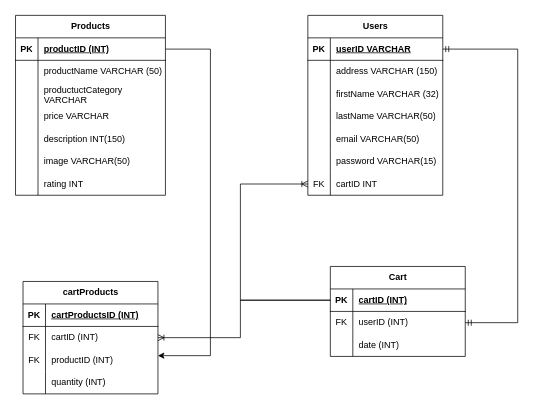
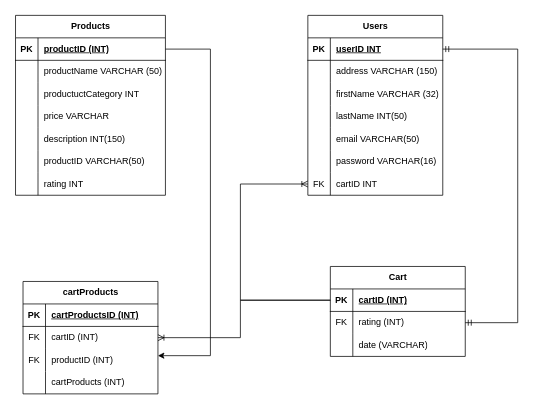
  <mxCell id="0" />
  <mxCell id="1" parent="0" />
  <mxCell id="2" value="Products" style="shape=table;startSize=30;container=1;collapsible=1;childLayout=tableLayout;fixedRows=1;rowLines=0;fontStyle=1;align=center;resizeLast=1;html=1;" parent="1" vertex="1"><mxGeometry x="20" y="20" width="200" height="240" as="geometry" /></mxCell>
  <mxCell id="3" value="" style="shape=tableRow;horizontal=0;startSize=0;swimlaneHead=0;swimlaneBody=0;fillColor=none;collapsible=0;dropTarget=0;points=[[0,0.5],[1,0.5]];portConstraint=eastwest;top=0;left=0;right=0;bottom=1;" parent="2" vertex="1"><mxGeometry y="30" width="200" height="30" as="geometry" /></mxCell>
  <mxCell id="4" value="PK" style="shape=partialRectangle;connectable=0;fillColor=none;top=0;left=0;bottom=0;right=0;fontStyle=1;overflow=hidden;whiteSpace=wrap;html=1;" parent="3" vertex="1"><mxGeometry width="30" height="30" as="geometry"><mxRectangle width="30" height="30" as="alternateBounds" /></mxGeometry></mxCell>
  <mxCell id="5" value="productID (INT)" style="shape=partialRectangle;connectable=0;fillColor=none;top=0;left=0;bottom=0;right=0;align=left;spacingLeft=6;fontStyle=5;overflow=hidden;whiteSpace=wrap;html=1;" parent="3" vertex="1"><mxGeometry x="30" width="170" height="30" as="geometry"><mxRectangle width="170" height="30" as="alternateBounds" /></mxGeometry></mxCell>
  <mxCell id="6" value="" style="shape=tableRow;horizontal=0;startSize=0;swimlaneHead=0;swimlaneBody=0;fillColor=none;collapsible=0;dropTarget=0;points=[[0,0.5],[1,0.5]];portConstraint=eastwest;top=0;left=0;right=0;bottom=0;" parent="2" vertex="1"><mxGeometry y="60" width="200" height="30" as="geometry" /></mxCell>
  <mxCell id="7" value="" style="shape=partialRectangle;connectable=0;fillColor=none;top=0;left=0;bottom=0;right=0;editable=1;overflow=hidden;whiteSpace=wrap;html=1;" parent="6" vertex="1"><mxGeometry width="30" height="30" as="geometry"><mxRectangle width="30" height="30" as="alternateBounds" /></mxGeometry></mxCell>
  <mxCell id="8" value="productName VARCHAR (50)" style="shape=partialRectangle;connectable=0;fillColor=none;top=0;left=0;bottom=0;right=0;align=left;spacingLeft=6;overflow=hidden;whiteSpace=wrap;html=1;" parent="6" vertex="1"><mxGeometry x="30" width="170" height="30" as="geometry"><mxRectangle width="170" height="30" as="alternateBounds" /></mxGeometry></mxCell>
  <mxCell id="9" value="" style="shape=tableRow;horizontal=0;startSize=0;swimlaneHead=0;swimlaneBody=0;fillColor=none;collapsible=0;dropTarget=0;points=[[0,0.5],[1,0.5]];portConstraint=eastwest;top=0;left=0;right=0;bottom=0;" parent="2" vertex="1"><mxGeometry y="90" width="200" height="30" as="geometry" /></mxCell>
  <mxCell id="10" value="" style="shape=partialRectangle;connectable=0;fillColor=none;top=0;left=0;bottom=0;right=0;editable=1;overflow=hidden;whiteSpace=wrap;html=1;" parent="9" vertex="1"><mxGeometry width="30" height="30" as="geometry"><mxRectangle width="30" height="30" as="alternateBounds" /></mxGeometry></mxCell>
- <mxCell id="11" value="productuctCategory VARCHAR" style="shape=partialRectangle;connectable=0;fillColor=none;top=0;left=0;bottom=0;right=0;align=left;spacingLeft=6;overflow=hidden;whiteSpace=wrap;html=1;" parent="9" vertex="1"><mxGeometry x="30" width="170" height="30" as="geometry"><mxRectangle width="170" height="30" as="alternateBounds" /></mxGeometry></mxCell>
+ <mxCell id="11" value="productuctCategory INT" style="shape=partialRectangle;connectable=0;fillColor=none;top=0;left=0;bottom=0;right=0;align=left;spacingLeft=6;overflow=hidden;whiteSpace=wrap;html=1;" parent="9" vertex="1"><mxGeometry x="30" width="170" height="30" as="geometry"><mxRectangle width="170" height="30" as="alternateBounds" /></mxGeometry></mxCell>
  <mxCell id="12" style="shape=tableRow;horizontal=0;startSize=0;swimlaneHead=0;swimlaneBody=0;fillColor=none;collapsible=0;dropTarget=0;points=[[0,0.5],[1,0.5]];portConstraint=eastwest;top=0;left=0;right=0;bottom=0;" parent="2" vertex="1"><mxGeometry y="120" width="200" height="30" as="geometry" /></mxCell>
  <mxCell id="13" style="shape=partialRectangle;connectable=0;fillColor=none;top=0;left=0;bottom=0;right=0;editable=1;overflow=hidden;whiteSpace=wrap;html=1;" parent="12" vertex="1"><mxGeometry width="30" height="30" as="geometry"><mxRectangle width="30" height="30" as="alternateBounds" /></mxGeometry></mxCell>
  <mxCell id="14" value="price VARCHAR" style="shape=partialRectangle;connectable=0;fillColor=none;top=0;left=0;bottom=0;right=0;align=left;spacingLeft=6;overflow=hidden;whiteSpace=wrap;html=1;" parent="12" vertex="1"><mxGeometry x="30" width="170" height="30" as="geometry"><mxRectangle width="170" height="30" as="alternateBounds" /></mxGeometry></mxCell>
  <mxCell id="15" style="shape=tableRow;horizontal=0;startSize=0;swimlaneHead=0;swimlaneBody=0;fillColor=none;collapsible=0;dropTarget=0;points=[[0,0.5],[1,0.5]];portConstraint=eastwest;top=0;left=0;right=0;bottom=0;" parent="2" vertex="1"><mxGeometry y="150" width="200" height="30" as="geometry" /></mxCell>
  <mxCell id="16" style="shape=partialRectangle;connectable=0;fillColor=none;top=0;left=0;bottom=0;right=0;editable=1;overflow=hidden;whiteSpace=wrap;html=1;" parent="15" vertex="1"><mxGeometry width="30" height="30" as="geometry"><mxRectangle width="30" height="30" as="alternateBounds" /></mxGeometry></mxCell>
  <mxCell id="17" value="description INT(150)" style="shape=partialRectangle;connectable=0;fillColor=none;top=0;left=0;bottom=0;right=0;align=left;spacingLeft=6;overflow=hidden;whiteSpace=wrap;html=1;" parent="15" vertex="1"><mxGeometry x="30" width="170" height="30" as="geometry"><mxRectangle width="170" height="30" as="alternateBounds" /></mxGeometry></mxCell>
  <mxCell id="18" style="shape=tableRow;horizontal=0;startSize=0;swimlaneHead=0;swimlaneBody=0;fillColor=none;collapsible=0;dropTarget=0;points=[[0,0.5],[1,0.5]];portConstraint=eastwest;top=0;left=0;right=0;bottom=0;" parent="2" vertex="1"><mxGeometry y="180" width="200" height="30" as="geometry" /></mxCell>
  <mxCell id="19" style="shape=partialRectangle;connectable=0;fillColor=none;top=0;left=0;bottom=0;right=0;editable=1;overflow=hidden;whiteSpace=wrap;html=1;" parent="18" vertex="1"><mxGeometry width="30" height="30" as="geometry"><mxRectangle width="30" height="30" as="alternateBounds" /></mxGeometry></mxCell>
- <mxCell id="20" value="image VARCHAR(50)" style="shape=partialRectangle;connectable=0;fillColor=none;top=0;left=0;bottom=0;right=0;align=left;spacingLeft=6;overflow=hidden;whiteSpace=wrap;html=1;" parent="18" vertex="1"><mxGeometry x="30" width="170" height="30" as="geometry"><mxRectangle width="170" height="30" as="alternateBounds" /></mxGeometry></mxCell>
+ <mxCell id="20" value="productID VARCHAR(50)" style="shape=partialRectangle;connectable=0;fillColor=none;top=0;left=0;bottom=0;right=0;align=left;spacingLeft=6;overflow=hidden;whiteSpace=wrap;html=1;" parent="18" vertex="1"><mxGeometry x="30" width="170" height="30" as="geometry"><mxRectangle width="170" height="30" as="alternateBounds" /></mxGeometry></mxCell>
  <mxCell id="21" style="shape=tableRow;horizontal=0;startSize=0;swimlaneHead=0;swimlaneBody=0;fillColor=none;collapsible=0;dropTarget=0;points=[[0,0.5],[1,0.5]];portConstraint=eastwest;top=0;left=0;right=0;bottom=0;" parent="2" vertex="1"><mxGeometry y="210" width="200" height="30" as="geometry" /></mxCell>
  <mxCell id="22" style="shape=partialRectangle;connectable=0;fillColor=none;top=0;left=0;bottom=0;right=0;editable=1;overflow=hidden;whiteSpace=wrap;html=1;" parent="21" vertex="1"><mxGeometry width="30" height="30" as="geometry"><mxRectangle width="30" height="30" as="alternateBounds" /></mxGeometry></mxCell>
  <mxCell id="23" value="rating INT" style="shape=partialRectangle;connectable=0;fillColor=none;top=0;left=0;bottom=0;right=0;align=left;spacingLeft=6;overflow=hidden;whiteSpace=wrap;html=1;" parent="21" vertex="1"><mxGeometry x="30" width="170" height="30" as="geometry"><mxRectangle width="170" height="30" as="alternateBounds" /></mxGeometry></mxCell>
  <mxCell id="24" value="Users" style="shape=table;startSize=30;container=1;collapsible=1;childLayout=tableLayout;fixedRows=1;rowLines=0;fontStyle=1;align=center;resizeLast=1;html=1;" parent="1" vertex="1"><mxGeometry x="410" y="20" width="180" height="240" as="geometry" /></mxCell>
  <mxCell id="25" value="" style="shape=tableRow;horizontal=0;startSize=0;swimlaneHead=0;swimlaneBody=0;fillColor=none;collapsible=0;dropTarget=0;points=[[0,0.5],[1,0.5]];portConstraint=eastwest;top=0;left=0;right=0;bottom=1;" parent="24" vertex="1"><mxGeometry y="30" width="180" height="30" as="geometry" /></mxCell>
  <mxCell id="26" value="PK" style="shape=partialRectangle;connectable=0;fillColor=none;top=0;left=0;bottom=0;right=0;fontStyle=1;overflow=hidden;whiteSpace=wrap;html=1;" parent="25" vertex="1"><mxGeometry width="30" height="30" as="geometry"><mxRectangle width="30" height="30" as="alternateBounds" /></mxGeometry></mxCell>
- <mxCell id="27" value="userID VARCHAR" style="shape=partialRectangle;connectable=0;fillColor=none;top=0;left=0;bottom=0;right=0;align=left;spacingLeft=6;fontStyle=5;overflow=hidden;whiteSpace=wrap;html=1;" parent="25" vertex="1"><mxGeometry x="30" width="150" height="30" as="geometry"><mxRectangle width="150" height="30" as="alternateBounds" /></mxGeometry></mxCell>
+ <mxCell id="27" value="userID INT" style="shape=partialRectangle;connectable=0;fillColor=none;top=0;left=0;bottom=0;right=0;align=left;spacingLeft=6;fontStyle=5;overflow=hidden;whiteSpace=wrap;html=1;" parent="25" vertex="1"><mxGeometry x="30" width="150" height="30" as="geometry"><mxRectangle width="150" height="30" as="alternateBounds" /></mxGeometry></mxCell>
  <mxCell id="28" value="" style="shape=tableRow;horizontal=0;startSize=0;swimlaneHead=0;swimlaneBody=0;fillColor=none;collapsible=0;dropTarget=0;points=[[0,0.5],[1,0.5]];portConstraint=eastwest;top=0;left=0;right=0;bottom=0;" parent="24" vertex="1"><mxGeometry y="60" width="180" height="30" as="geometry" /></mxCell>
  <mxCell id="29" value="" style="shape=partialRectangle;connectable=0;fillColor=none;top=0;left=0;bottom=0;right=0;editable=1;overflow=hidden;whiteSpace=wrap;html=1;" parent="28" vertex="1"><mxGeometry width="30" height="30" as="geometry"><mxRectangle width="30" height="30" as="alternateBounds" /></mxGeometry></mxCell>
  <mxCell id="30" value="address VARCHAR (150)" style="shape=partialRectangle;connectable=0;fillColor=none;top=0;left=0;bottom=0;right=0;align=left;spacingLeft=6;overflow=hidden;whiteSpace=wrap;html=1;" parent="28" vertex="1"><mxGeometry x="30" width="150" height="30" as="geometry"><mxRectangle width="150" height="30" as="alternateBounds" /></mxGeometry></mxCell>
  <mxCell id="31" value="" style="shape=tableRow;horizontal=0;startSize=0;swimlaneHead=0;swimlaneBody=0;fillColor=none;collapsible=0;dropTarget=0;points=[[0,0.5],[1,0.5]];portConstraint=eastwest;top=0;left=0;right=0;bottom=0;" parent="24" vertex="1"><mxGeometry y="90" width="180" height="30" as="geometry" /></mxCell>
  <mxCell id="32" value="" style="shape=partialRectangle;connectable=0;fillColor=none;top=0;left=0;bottom=0;right=0;editable=1;overflow=hidden;whiteSpace=wrap;html=1;" parent="31" vertex="1"><mxGeometry width="30" height="30" as="geometry"><mxRectangle width="30" height="30" as="alternateBounds" /></mxGeometry></mxCell>
  <mxCell id="33" value="firstName VARCHAR (32)" style="shape=partialRectangle;connectable=0;fillColor=none;top=0;left=0;bottom=0;right=0;align=left;spacingLeft=6;overflow=hidden;whiteSpace=wrap;html=1;" parent="31" vertex="1"><mxGeometry x="30" width="150" height="30" as="geometry"><mxRectangle width="150" height="30" as="alternateBounds" /></mxGeometry></mxCell>
  <mxCell id="34" value="" style="shape=tableRow;horizontal=0;startSize=0;swimlaneHead=0;swimlaneBody=0;fillColor=none;collapsible=0;dropTarget=0;points=[[0,0.5],[1,0.5]];portConstraint=eastwest;top=0;left=0;right=0;bottom=0;" parent="24" vertex="1"><mxGeometry y="120" width="180" height="30" as="geometry" /></mxCell>
  <mxCell id="35" value="" style="shape=partialRectangle;connectable=0;fillColor=none;top=0;left=0;bottom=0;right=0;editable=1;overflow=hidden;whiteSpace=wrap;html=1;" parent="34" vertex="1"><mxGeometry width="30" height="30" as="geometry"><mxRectangle width="30" height="30" as="alternateBounds" /></mxGeometry></mxCell>
- <mxCell id="36" value="lastName VARCHAR(50)" style="shape=partialRectangle;connectable=0;fillColor=none;top=0;left=0;bottom=0;right=0;align=left;spacingLeft=6;overflow=hidden;whiteSpace=wrap;html=1;" parent="34" vertex="1"><mxGeometry x="30" width="150" height="30" as="geometry"><mxRectangle width="150" height="30" as="alternateBounds" /></mxGeometry></mxCell>
+ <mxCell id="36" value="lastName INT(50)" style="shape=partialRectangle;connectable=0;fillColor=none;top=0;left=0;bottom=0;right=0;align=left;spacingLeft=6;overflow=hidden;whiteSpace=wrap;html=1;" parent="34" vertex="1"><mxGeometry x="30" width="150" height="30" as="geometry"><mxRectangle width="150" height="30" as="alternateBounds" /></mxGeometry></mxCell>
  <mxCell id="37" style="shape=tableRow;horizontal=0;startSize=0;swimlaneHead=0;swimlaneBody=0;fillColor=none;collapsible=0;dropTarget=0;points=[[0,0.5],[1,0.5]];portConstraint=eastwest;top=0;left=0;right=0;bottom=0;" parent="24" vertex="1"><mxGeometry y="150" width="180" height="30" as="geometry" /></mxCell>
  <mxCell id="38" style="shape=partialRectangle;connectable=0;fillColor=none;top=0;left=0;bottom=0;right=0;editable=1;overflow=hidden;whiteSpace=wrap;html=1;" parent="37" vertex="1"><mxGeometry width="30" height="30" as="geometry"><mxRectangle width="30" height="30" as="alternateBounds" /></mxGeometry></mxCell>
  <mxCell id="39" value="email VARCHAR(50)" style="shape=partialRectangle;connectable=0;fillColor=none;top=0;left=0;bottom=0;right=0;align=left;spacingLeft=6;overflow=hidden;whiteSpace=wrap;html=1;" parent="37" vertex="1"><mxGeometry x="30" width="150" height="30" as="geometry"><mxRectangle width="150" height="30" as="alternateBounds" /></mxGeometry></mxCell>
  <mxCell id="40" style="shape=tableRow;horizontal=0;startSize=0;swimlaneHead=0;swimlaneBody=0;fillColor=none;collapsible=0;dropTarget=0;points=[[0,0.5],[1,0.5]];portConstraint=eastwest;top=0;left=0;right=0;bottom=0;" parent="24" vertex="1"><mxGeometry y="180" width="180" height="30" as="geometry" /></mxCell>
  <mxCell id="41" style="shape=partialRectangle;connectable=0;fillColor=none;top=0;left=0;bottom=0;right=0;editable=1;overflow=hidden;whiteSpace=wrap;html=1;" parent="40" vertex="1"><mxGeometry width="30" height="30" as="geometry"><mxRectangle width="30" height="30" as="alternateBounds" /></mxGeometry></mxCell>
- <mxCell id="42" value="password VARCHAR(15)" style="shape=partialRectangle;connectable=0;fillColor=none;top=0;left=0;bottom=0;right=0;align=left;spacingLeft=6;overflow=hidden;whiteSpace=wrap;html=1;" parent="40" vertex="1"><mxGeometry x="30" width="150" height="30" as="geometry"><mxRectangle width="150" height="30" as="alternateBounds" /></mxGeometry></mxCell>
+ <mxCell id="42" value="password VARCHAR(16)" style="shape=partialRectangle;connectable=0;fillColor=none;top=0;left=0;bottom=0;right=0;align=left;spacingLeft=6;overflow=hidden;whiteSpace=wrap;html=1;" parent="40" vertex="1"><mxGeometry x="30" width="150" height="30" as="geometry"><mxRectangle width="150" height="30" as="alternateBounds" /></mxGeometry></mxCell>
  <mxCell id="43" style="shape=tableRow;horizontal=0;startSize=0;swimlaneHead=0;swimlaneBody=0;fillColor=none;collapsible=0;dropTarget=0;points=[[0,0.5],[1,0.5]];portConstraint=eastwest;top=0;left=0;right=0;bottom=0;" parent="24" vertex="1"><mxGeometry y="210" width="180" height="30" as="geometry" /></mxCell>
  <mxCell id="44" value="FK" style="shape=partialRectangle;connectable=0;fillColor=none;top=0;left=0;bottom=0;right=0;editable=1;overflow=hidden;whiteSpace=wrap;html=1;" parent="43" vertex="1"><mxGeometry width="30" height="30" as="geometry"><mxRectangle width="30" height="30" as="alternateBounds" /></mxGeometry></mxCell>
  <mxCell id="45" value="cartID INT" style="shape=partialRectangle;connectable=0;fillColor=none;top=0;left=0;bottom=0;right=0;align=left;spacingLeft=6;overflow=hidden;whiteSpace=wrap;html=1;" parent="43" vertex="1"><mxGeometry x="30" width="150" height="30" as="geometry"><mxRectangle width="150" height="30" as="alternateBounds" /></mxGeometry></mxCell>
  <mxCell id="46" value="Cart" style="shape=table;startSize=30;container=1;collapsible=1;childLayout=tableLayout;fixedRows=1;rowLines=0;fontStyle=1;align=center;resizeLast=1;html=1;" parent="1" vertex="1"><mxGeometry x="440" y="355" width="180" height="120" as="geometry" /></mxCell>
  <mxCell id="47" value="" style="shape=tableRow;horizontal=0;startSize=0;swimlaneHead=0;swimlaneBody=0;fillColor=none;collapsible=0;dropTarget=0;points=[[0,0.5],[1,0.5]];portConstraint=eastwest;top=0;left=0;right=0;bottom=1;" parent="46" vertex="1"><mxGeometry y="30" width="180" height="30" as="geometry" /></mxCell>
  <mxCell id="48" value="PK" style="shape=partialRectangle;connectable=0;fillColor=none;top=0;left=0;bottom=0;right=0;fontStyle=1;overflow=hidden;whiteSpace=wrap;html=1;" parent="47" vertex="1"><mxGeometry width="30" height="30" as="geometry"><mxRectangle width="30" height="30" as="alternateBounds" /></mxGeometry></mxCell>
  <mxCell id="49" value="cartID (INT)" style="shape=partialRectangle;connectable=0;fillColor=none;top=0;left=0;bottom=0;right=0;align=left;spacingLeft=6;fontStyle=5;overflow=hidden;whiteSpace=wrap;html=1;" parent="47" vertex="1"><mxGeometry x="30" width="150" height="30" as="geometry"><mxRectangle width="150" height="30" as="alternateBounds" /></mxGeometry></mxCell>
  <mxCell id="50" value="" style="shape=tableRow;horizontal=0;startSize=0;swimlaneHead=0;swimlaneBody=0;fillColor=none;collapsible=0;dropTarget=0;points=[[0,0.5],[1,0.5]];portConstraint=eastwest;top=0;left=0;right=0;bottom=0;" parent="46" vertex="1"><mxGeometry y="60" width="180" height="30" as="geometry" /></mxCell>
  <mxCell id="51" value="FK" style="shape=partialRectangle;connectable=0;fillColor=none;top=0;left=0;bottom=0;right=0;editable=1;overflow=hidden;whiteSpace=wrap;html=1;" parent="50" vertex="1"><mxGeometry width="30" height="30" as="geometry"><mxRectangle width="30" height="30" as="alternateBounds" /></mxGeometry></mxCell>
- <mxCell id="52" value="userID (INT)" style="shape=partialRectangle;connectable=0;fillColor=none;top=0;left=0;bottom=0;right=0;align=left;spacingLeft=6;overflow=hidden;whiteSpace=wrap;html=1;" parent="50" vertex="1"><mxGeometry x="30" width="150" height="30" as="geometry"><mxRectangle width="150" height="30" as="alternateBounds" /></mxGeometry></mxCell>
+ <mxCell id="52" value="rating (INT)" style="shape=partialRectangle;connectable=0;fillColor=none;top=0;left=0;bottom=0;right=0;align=left;spacingLeft=6;overflow=hidden;whiteSpace=wrap;html=1;" parent="50" vertex="1"><mxGeometry x="30" width="150" height="30" as="geometry"><mxRectangle width="150" height="30" as="alternateBounds" /></mxGeometry></mxCell>
  <mxCell id="53" value="" style="shape=tableRow;horizontal=0;startSize=0;swimlaneHead=0;swimlaneBody=0;fillColor=none;collapsible=0;dropTarget=0;points=[[0,0.5],[1,0.5]];portConstraint=eastwest;top=0;left=0;right=0;bottom=0;" parent="46" vertex="1"><mxGeometry y="90" width="180" height="30" as="geometry" /></mxCell>
  <mxCell id="54" value="" style="shape=partialRectangle;connectable=0;fillColor=none;top=0;left=0;bottom=0;right=0;editable=1;overflow=hidden;whiteSpace=wrap;html=1;" parent="53" vertex="1"><mxGeometry width="30" height="30" as="geometry"><mxRectangle width="30" height="30" as="alternateBounds" /></mxGeometry></mxCell>
- <mxCell id="55" value="date (INT)" style="shape=partialRectangle;connectable=0;fillColor=none;top=0;left=0;bottom=0;right=0;align=left;spacingLeft=6;overflow=hidden;whiteSpace=wrap;html=1;" parent="53" vertex="1"><mxGeometry x="30" width="150" height="30" as="geometry"><mxRectangle width="150" height="30" as="alternateBounds" /></mxGeometry></mxCell>
+ <mxCell id="55" value="date (VARCHAR)" style="shape=partialRectangle;connectable=0;fillColor=none;top=0;left=0;bottom=0;right=0;align=left;spacingLeft=6;overflow=hidden;whiteSpace=wrap;html=1;" parent="53" vertex="1"><mxGeometry x="30" width="150" height="30" as="geometry"><mxRectangle width="150" height="30" as="alternateBounds" /></mxGeometry></mxCell>
  <mxCell id="56" style="edgeStyle=elbowEdgeStyle;rounded=0;orthogonalLoop=1;jettySize=auto;html=1;exitX=1;exitY=0.5;exitDx=0;exitDy=0;entryX=1;entryY=0.3;entryDx=0;entryDy=0;entryPerimeter=0;" parent="1" source="3" target="64" edge="1"><mxGeometry relative="1" as="geometry"><mxPoint x="310" y="515" as="targetPoint" /><Array as="points"><mxPoint x="280" y="275" /></Array></mxGeometry></mxCell>
  <mxCell id="57" value="cartProducts" style="shape=table;startSize=30;container=1;collapsible=1;childLayout=tableLayout;fixedRows=1;rowLines=0;fontStyle=1;align=center;resizeLast=1;html=1;" parent="1" vertex="1"><mxGeometry x="30" y="375" width="180" height="150" as="geometry" /></mxCell>
  <mxCell id="58" value="" style="shape=tableRow;horizontal=0;startSize=0;swimlaneHead=0;swimlaneBody=0;fillColor=none;collapsible=0;dropTarget=0;points=[[0,0.5],[1,0.5]];portConstraint=eastwest;top=0;left=0;right=0;bottom=1;" parent="57" vertex="1"><mxGeometry y="30" width="180" height="30" as="geometry" /></mxCell>
  <mxCell id="59" value="PK" style="shape=partialRectangle;connectable=0;fillColor=none;top=0;left=0;bottom=0;right=0;fontStyle=1;overflow=hidden;whiteSpace=wrap;html=1;" parent="58" vertex="1"><mxGeometry width="30" height="30" as="geometry"><mxRectangle width="30" height="30" as="alternateBounds" /></mxGeometry></mxCell>
  <mxCell id="60" value="cartProductsID (INT)" style="shape=partialRectangle;connectable=0;fillColor=none;top=0;left=0;bottom=0;right=0;align=left;spacingLeft=6;fontStyle=5;overflow=hidden;whiteSpace=wrap;html=1;" parent="58" vertex="1"><mxGeometry x="30" width="150" height="30" as="geometry"><mxRectangle width="150" height="30" as="alternateBounds" /></mxGeometry></mxCell>
  <mxCell id="61" value="" style="shape=tableRow;horizontal=0;startSize=0;swimlaneHead=0;swimlaneBody=0;fillColor=none;collapsible=0;dropTarget=0;points=[[0,0.5],[1,0.5]];portConstraint=eastwest;top=0;left=0;right=0;bottom=0;" parent="57" vertex="1"><mxGeometry y="60" width="180" height="30" as="geometry" /></mxCell>
  <mxCell id="62" value="FK" style="shape=partialRectangle;connectable=0;fillColor=none;top=0;left=0;bottom=0;right=0;editable=1;overflow=hidden;whiteSpace=wrap;html=1;" parent="61" vertex="1"><mxGeometry width="30" height="30" as="geometry"><mxRectangle width="30" height="30" as="alternateBounds" /></mxGeometry></mxCell>
  <mxCell id="63" value="cartID (INT)" style="shape=partialRectangle;connectable=0;fillColor=none;top=0;left=0;bottom=0;right=0;align=left;spacingLeft=6;overflow=hidden;whiteSpace=wrap;html=1;" parent="61" vertex="1"><mxGeometry x="30" width="150" height="30" as="geometry"><mxRectangle width="150" height="30" as="alternateBounds" /></mxGeometry></mxCell>
  <mxCell id="64" value="" style="shape=tableRow;horizontal=0;startSize=0;swimlaneHead=0;swimlaneBody=0;fillColor=none;collapsible=0;dropTarget=0;points=[[0,0.5],[1,0.5]];portConstraint=eastwest;top=0;left=0;right=0;bottom=0;" parent="57" vertex="1"><mxGeometry y="90" width="180" height="30" as="geometry" /></mxCell>
  <mxCell id="65" value="FK" style="shape=partialRectangle;connectable=0;fillColor=none;top=0;left=0;bottom=0;right=0;editable=1;overflow=hidden;whiteSpace=wrap;html=1;" parent="64" vertex="1"><mxGeometry width="30" height="30" as="geometry"><mxRectangle width="30" height="30" as="alternateBounds" /></mxGeometry></mxCell>
  <mxCell id="66" value="productID (INT)" style="shape=partialRectangle;connectable=0;fillColor=none;top=0;left=0;bottom=0;right=0;align=left;spacingLeft=6;overflow=hidden;whiteSpace=wrap;html=1;" parent="64" vertex="1"><mxGeometry x="30" width="150" height="30" as="geometry"><mxRectangle width="150" height="30" as="alternateBounds" /></mxGeometry></mxCell>
  <mxCell id="67" value="" style="shape=tableRow;horizontal=0;startSize=0;swimlaneHead=0;swimlaneBody=0;fillColor=none;collapsible=0;dropTarget=0;points=[[0,0.5],[1,0.5]];portConstraint=eastwest;top=0;left=0;right=0;bottom=0;" parent="57" vertex="1"><mxGeometry y="120" width="180" height="30" as="geometry" /></mxCell>
  <mxCell id="68" value="" style="shape=partialRectangle;connectable=0;fillColor=none;top=0;left=0;bottom=0;right=0;editable=1;overflow=hidden;whiteSpace=wrap;html=1;" parent="67" vertex="1"><mxGeometry width="30" height="30" as="geometry"><mxRectangle width="30" height="30" as="alternateBounds" /></mxGeometry></mxCell>
- <mxCell id="69" value="quantity (INT)" style="shape=partialRectangle;connectable=0;fillColor=none;top=0;left=0;bottom=0;right=0;align=left;spacingLeft=6;overflow=hidden;whiteSpace=wrap;html=1;" parent="67" vertex="1"><mxGeometry x="30" width="150" height="30" as="geometry"><mxRectangle width="150" height="30" as="alternateBounds" /></mxGeometry></mxCell>
+ <mxCell id="69" value="cartProducts (INT)" style="shape=partialRectangle;connectable=0;fillColor=none;top=0;left=0;bottom=0;right=0;align=left;spacingLeft=6;overflow=hidden;whiteSpace=wrap;html=1;" parent="67" vertex="1"><mxGeometry x="30" width="150" height="30" as="geometry"><mxRectangle width="150" height="30" as="alternateBounds" /></mxGeometry></mxCell>
  <mxCell id="70" value="" style="edgeStyle=orthogonalEdgeStyle;fontSize=12;html=1;endArrow=ERmandOne;startArrow=ERmandOne;rounded=0;exitX=1;exitY=0.5;exitDx=0;exitDy=0;" parent="1" source="25" target="50" edge="1"><mxGeometry width="100" height="100" relative="1" as="geometry"><mxPoint x="640" y="65" as="sourcePoint" /><mxPoint x="250" y="215" as="targetPoint" /><Array as="points"><mxPoint x="690" y="65" /><mxPoint x="690" y="430" /></Array></mxGeometry></mxCell>
  <mxCell id="71" value="" style="edgeStyle=elbowEdgeStyle;fontSize=12;html=1;endArrow=ERoneToMany;rounded=0;entryX=0;entryY=0.5;entryDx=0;entryDy=0;exitX=0;exitY=0.5;exitDx=0;exitDy=0;" parent="1" source="47" target="43" edge="1"><mxGeometry width="100" height="100" relative="1" as="geometry"><mxPoint x="210" y="455" as="sourcePoint" /><mxPoint x="340" y="295" as="targetPoint" /><Array as="points"><mxPoint x="320" y="395" /><mxPoint x="350" y="505" /><mxPoint x="340" y="365" /></Array></mxGeometry></mxCell>
  <mxCell id="72" value="" style="edgeStyle=elbowEdgeStyle;fontSize=12;html=1;endArrow=ERoneToMany;rounded=0;exitX=0;exitY=0.5;exitDx=0;exitDy=0;entryX=1;entryY=0.5;entryDx=0;entryDy=0;" parent="1" source="47" target="61" edge="1"><mxGeometry width="100" height="100" relative="1" as="geometry"><mxPoint x="210" y="635" as="sourcePoint" /><mxPoint x="310" y="535" as="targetPoint" /><Array as="points"><mxPoint x="320" y="405" /></Array></mxGeometry></mxCell>
